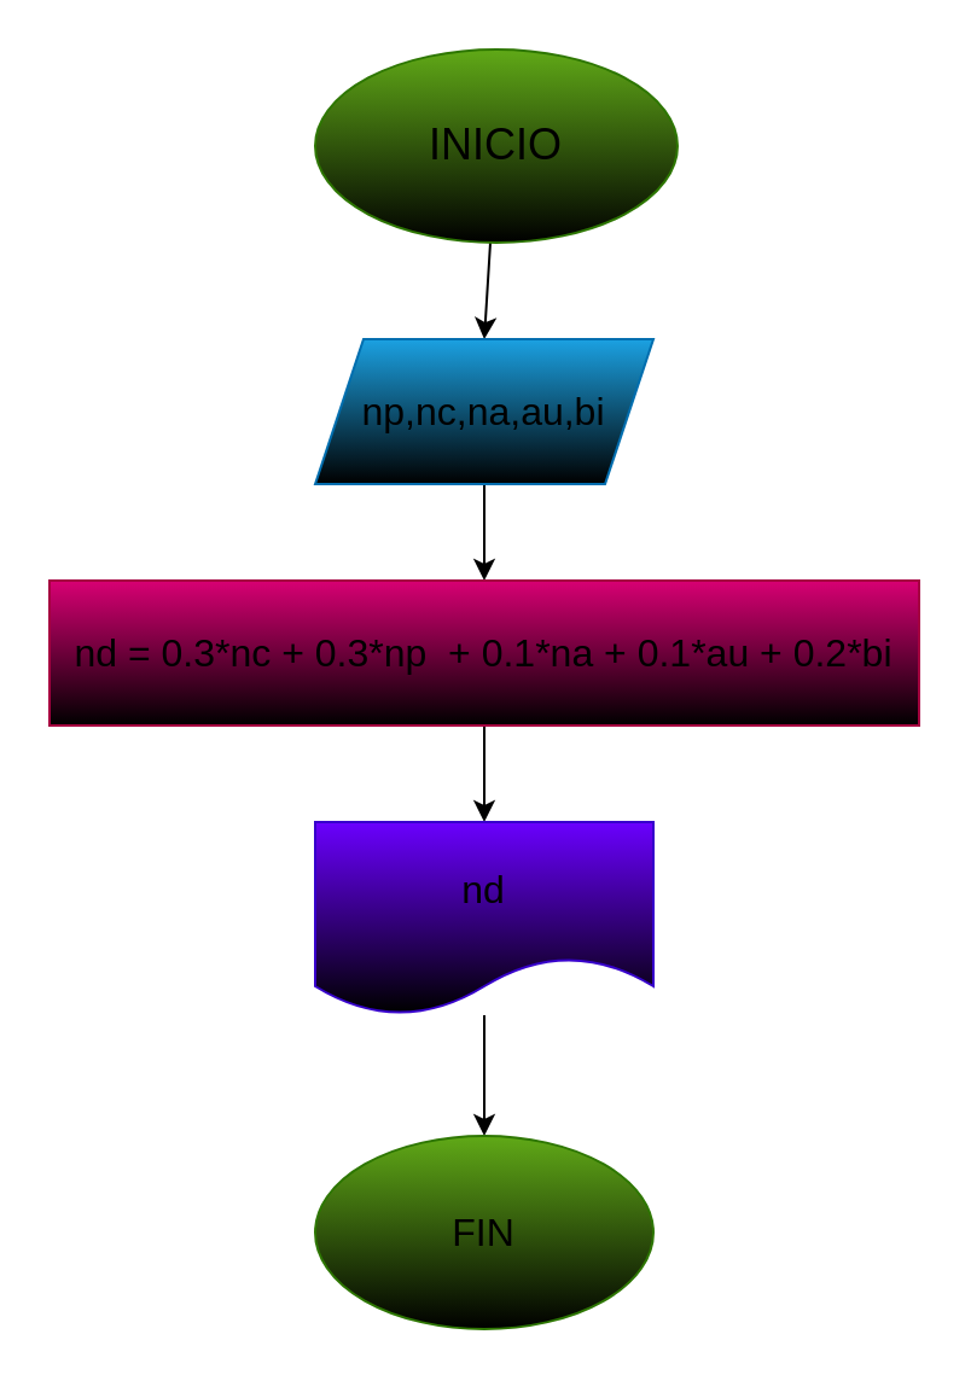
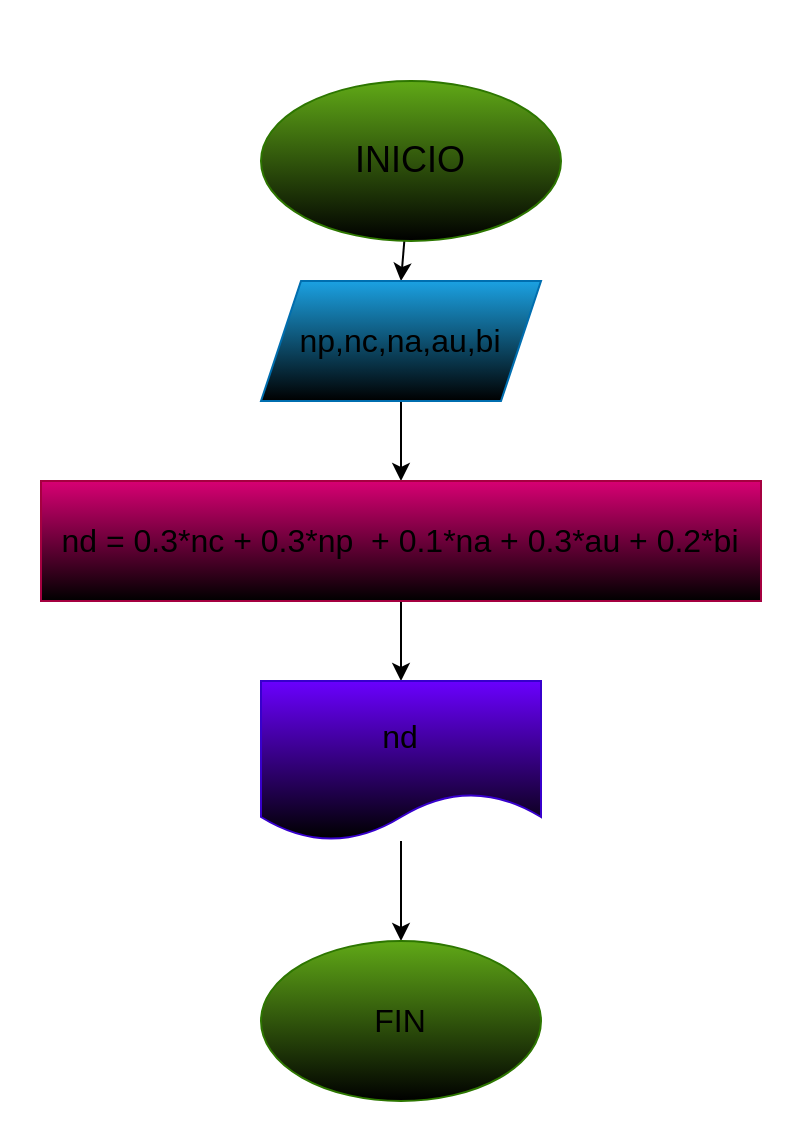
  <mxCell id="0" />
  <mxCell id="1" parent="0" />
  <mxCell id="2" style="edgeStyle=none;html=1;" edge="1" parent="1" source="3"><mxGeometry relative="1" as="geometry"><mxPoint x="200" y="140" as="targetPoint" /></mxGeometry></mxCell>
- <mxCell id="3" value="&lt;font style=&quot;font-size: 18px;&quot; color=&quot;#000000&quot;&gt;INICIO&lt;/font&gt;" style="ellipse;whiteSpace=wrap;html=1;fillColor=#60a917;fontColor=#ffffff;strokeColor=#2D7600;gradientColor=default;" vertex="1" parent="1"><mxGeometry x="130" width="150" height="80" as="geometry" y="20" /></mxCell>
+ <mxCell id="3" value="&lt;font style=&quot;font-size: 18px;&quot; color=&quot;#000000&quot;&gt;INICIO&lt;/font&gt;" style="ellipse;whiteSpace=wrap;html=1;fillColor=#60a917;fontColor=#ffffff;strokeColor=#2D7600;gradientColor=default;" vertex="1" parent="1"><mxGeometry x="130" y="40" width="150" height="80" as="geometry" /></mxCell>
  <mxCell id="4" style="edgeStyle=none;html=1;" edge="1" parent="1" source="5"><mxGeometry relative="1" as="geometry"><mxPoint x="200" y="240" as="targetPoint" /></mxGeometry></mxCell>
  <mxCell id="5" value="&lt;font size=&quot;3&quot; color=&quot;#000000&quot;&gt;np,nc,na,au,bi&lt;/font&gt;" style="shape=parallelogram;perimeter=parallelogramPerimeter;whiteSpace=wrap;html=1;fixedSize=1;fillColor=#1ba1e2;fontColor=#ffffff;strokeColor=#006EAF;gradientColor=default;" vertex="1" parent="1"><mxGeometry x="130" y="140" width="140" height="60" as="geometry" /></mxCell>
  <mxCell id="6" style="edgeStyle=none;html=1;" edge="1" parent="1" source="7"><mxGeometry relative="1" as="geometry"><mxPoint x="200" y="340" as="targetPoint" /></mxGeometry></mxCell>
- <mxCell id="7" value="&lt;font size=&quot;3&quot; color=&quot;#000000&quot;&gt;nd = 0.3*nc + 0.3*np&amp;nbsp; + 0.1*na + 0.1*au + 0.2*bi&lt;/font&gt;" style="rounded=0;whiteSpace=wrap;html=1;fillColor=#d80073;fontColor=#ffffff;strokeColor=#A50040;gradientColor=default;" vertex="1" parent="1"><mxGeometry x="20" y="240" width="360" height="60" as="geometry" /></mxCell>
+ <mxCell id="7" value="&lt;font size=&quot;3&quot; color=&quot;#000000&quot;&gt;nd = 0.3*nc + 0.3*np&amp;nbsp; + 0.1*na + 0.3*au + 0.2*bi&lt;/font&gt;" style="rounded=0;whiteSpace=wrap;html=1;fillColor=#d80073;fontColor=#ffffff;strokeColor=#A50040;gradientColor=default;" vertex="1" parent="1"><mxGeometry x="20" y="240" width="360" height="60" as="geometry" /></mxCell>
  <mxCell id="8" style="edgeStyle=none;html=1;" edge="1" parent="1" source="9"><mxGeometry relative="1" as="geometry"><mxPoint x="200" y="470" as="targetPoint" /></mxGeometry></mxCell>
  <mxCell id="9" value="&lt;font size=&quot;3&quot; color=&quot;#000000&quot;&gt;nd&lt;/font&gt;" style="shape=document;whiteSpace=wrap;html=1;boundedLbl=1;fillColor=#6a00ff;fontColor=#ffffff;strokeColor=#3700CC;gradientColor=default;" vertex="1" parent="1"><mxGeometry x="130" y="340" width="140" height="80" as="geometry" /></mxCell>
  <mxCell id="10" value="&lt;font size=&quot;3&quot; color=&quot;#000000&quot;&gt;FIN&lt;/font&gt;" style="ellipse;whiteSpace=wrap;html=1;fillColor=#60a917;fontColor=#ffffff;strokeColor=#2D7600;gradientColor=default;" vertex="1" parent="1"><mxGeometry x="130" y="470" width="140" height="80" as="geometry" /></mxCell>
